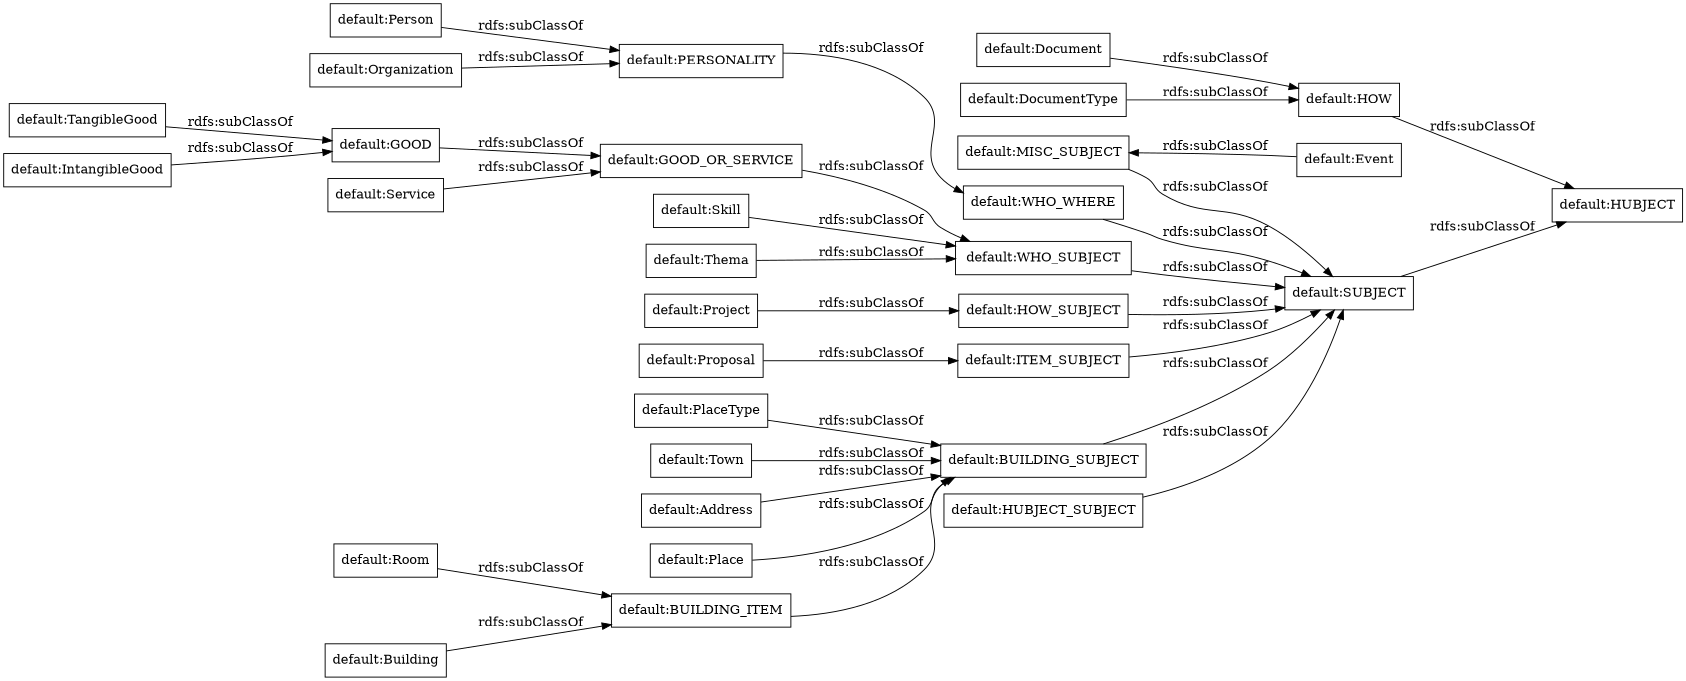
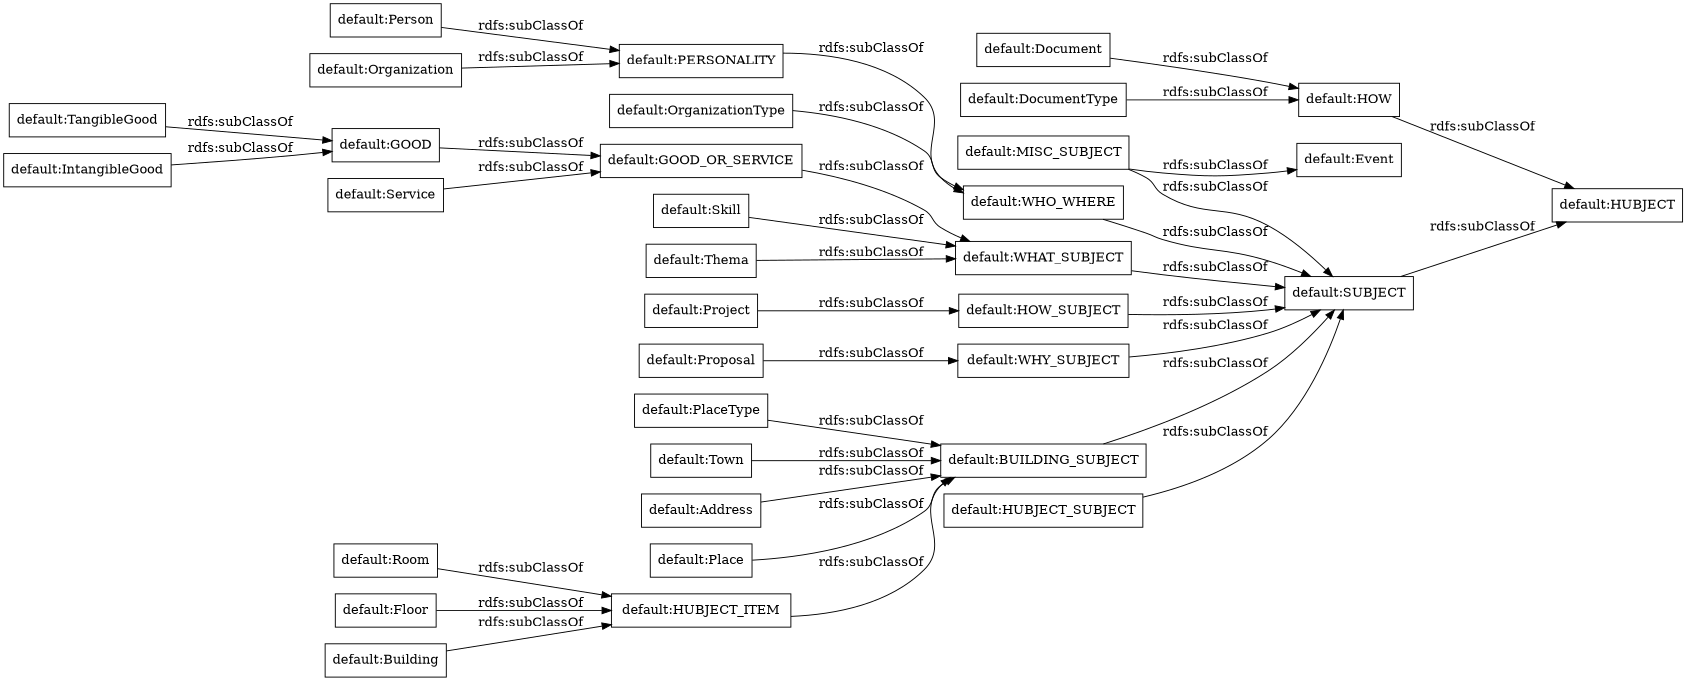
  digraph {
    rankdir=LR
    node [color=black shape=rectangle]
    "default:Room"
-   "default:BUILDING_ITEM"
+   "default:BUILDING_ITEM" [label="default:HUBJECT_ITEM"]
    n3 [label="default:BUILDING_SUBJECT"]
    "default:Place"
    "default:SUBJECT"
    n6 [label="default:WHO_WHERE"]
+   "default:OrganizationType"
    "default:Event"
    "default:MISC_SUBJECT"
-   "default:WHY_SUBJECT" [label="default:ITEM_SUBJECT"]
+   "default:WHY_SUBJECT"
    "default:HUBJECT"
    "default:PlaceType"
    "default:Service"
    "default:GOOD_OR_SERVICE"
-   "default:WHAT_SUBJECT" [label="default:WHO_SUBJECT"]
+   "default:WHAT_SUBJECT"
    n16 [label="default:HOW"]
    "default:DocumentType"
    "default:Document"
+   "default:Floor"
    "default:Building"
    "default:Organization"
    "default:PERSONALITY"
    "default:TangibleGood"
    "default:GOOD"
    "default:Project"
    "default:HOW_SUBJECT"
    "default:Skill"
    "default:Thema"
    "default:Proposal"
    "default:Town"
    "default:Person"
    n32 [label="default:HUBJECT_SUBJECT"]
    "default:IntangibleGood"
    "default:Address"
    "default:Room" -> "default:BUILDING_ITEM" [label="rdfs:subClassOf"]
    "default:BUILDING_ITEM" -> n3 [label="rdfs:subClassOf"]
    n3 -> "default:SUBJECT" [label="rdfs:subClassOf"]
    "default:Place" -> n3 [label="rdfs:subClassOf"]
    "default:SUBJECT" -> "default:HUBJECT" [label="rdfs:subClassOf"]
    n6 -> "default:SUBJECT" [label="rdfs:subClassOf"]
-   "default:Event" -> "default:MISC_SUBJECT" [label="rdfs:subClassOf"]
+   "default:OrganizationType" -> n6 [label="rdfs:subClassOf"]
+   "default:MISC_SUBJECT" -> "default:Event" [label="rdfs:subClassOf"]
    "default:MISC_SUBJECT" -> "default:SUBJECT" [label="rdfs:subClassOf"]
    "default:WHY_SUBJECT" -> "default:SUBJECT" [label="rdfs:subClassOf"]
    "default:PlaceType" -> n3 [label="rdfs:subClassOf"]
    "default:Service" -> "default:GOOD_OR_SERVICE" [label="rdfs:subClassOf"]
    "default:GOOD_OR_SERVICE" -> "default:WHAT_SUBJECT" [label="rdfs:subClassOf"]
    "default:WHAT_SUBJECT" -> "default:SUBJECT" [label="rdfs:subClassOf"]
    n16 -> "default:HUBJECT" [label="rdfs:subClassOf"]
    "default:DocumentType" -> n16 [label="rdfs:subClassOf"]
    "default:Document" -> n16 [label="rdfs:subClassOf"]
+   "default:Floor" -> "default:BUILDING_ITEM" [label="rdfs:subClassOf"]
    "default:Building" -> "default:BUILDING_ITEM" [label="rdfs:subClassOf"]
    "default:Organization" -> "default:PERSONALITY" [label="rdfs:subClassOf"]
    "default:PERSONALITY" -> n6 [label="rdfs:subClassOf"]
    "default:TangibleGood" -> "default:GOOD" [label="rdfs:subClassOf"]
    "default:GOOD" -> "default:GOOD_OR_SERVICE" [label="rdfs:subClassOf"]
    "default:Project" -> "default:HOW_SUBJECT" [label="rdfs:subClassOf"]
    "default:HOW_SUBJECT" -> "default:SUBJECT" [label="rdfs:subClassOf"]
    "default:Skill" -> "default:WHAT_SUBJECT" [label="rdfs:subClassOf"]
    "default:Thema" -> "default:WHAT_SUBJECT" [label="rdfs:subClassOf"]
    "default:Proposal" -> "default:WHY_SUBJECT" [label="rdfs:subClassOf"]
    "default:Town" -> n3 [label="rdfs:subClassOf"]
    "default:Person" -> "default:PERSONALITY" [label="rdfs:subClassOf"]
    n32 -> "default:SUBJECT" [label="rdfs:subClassOf"]
    "default:IntangibleGood" -> "default:GOOD" [label="rdfs:subClassOf"]
    "default:Address" -> n3 [label="rdfs:subClassOf"]
  }
